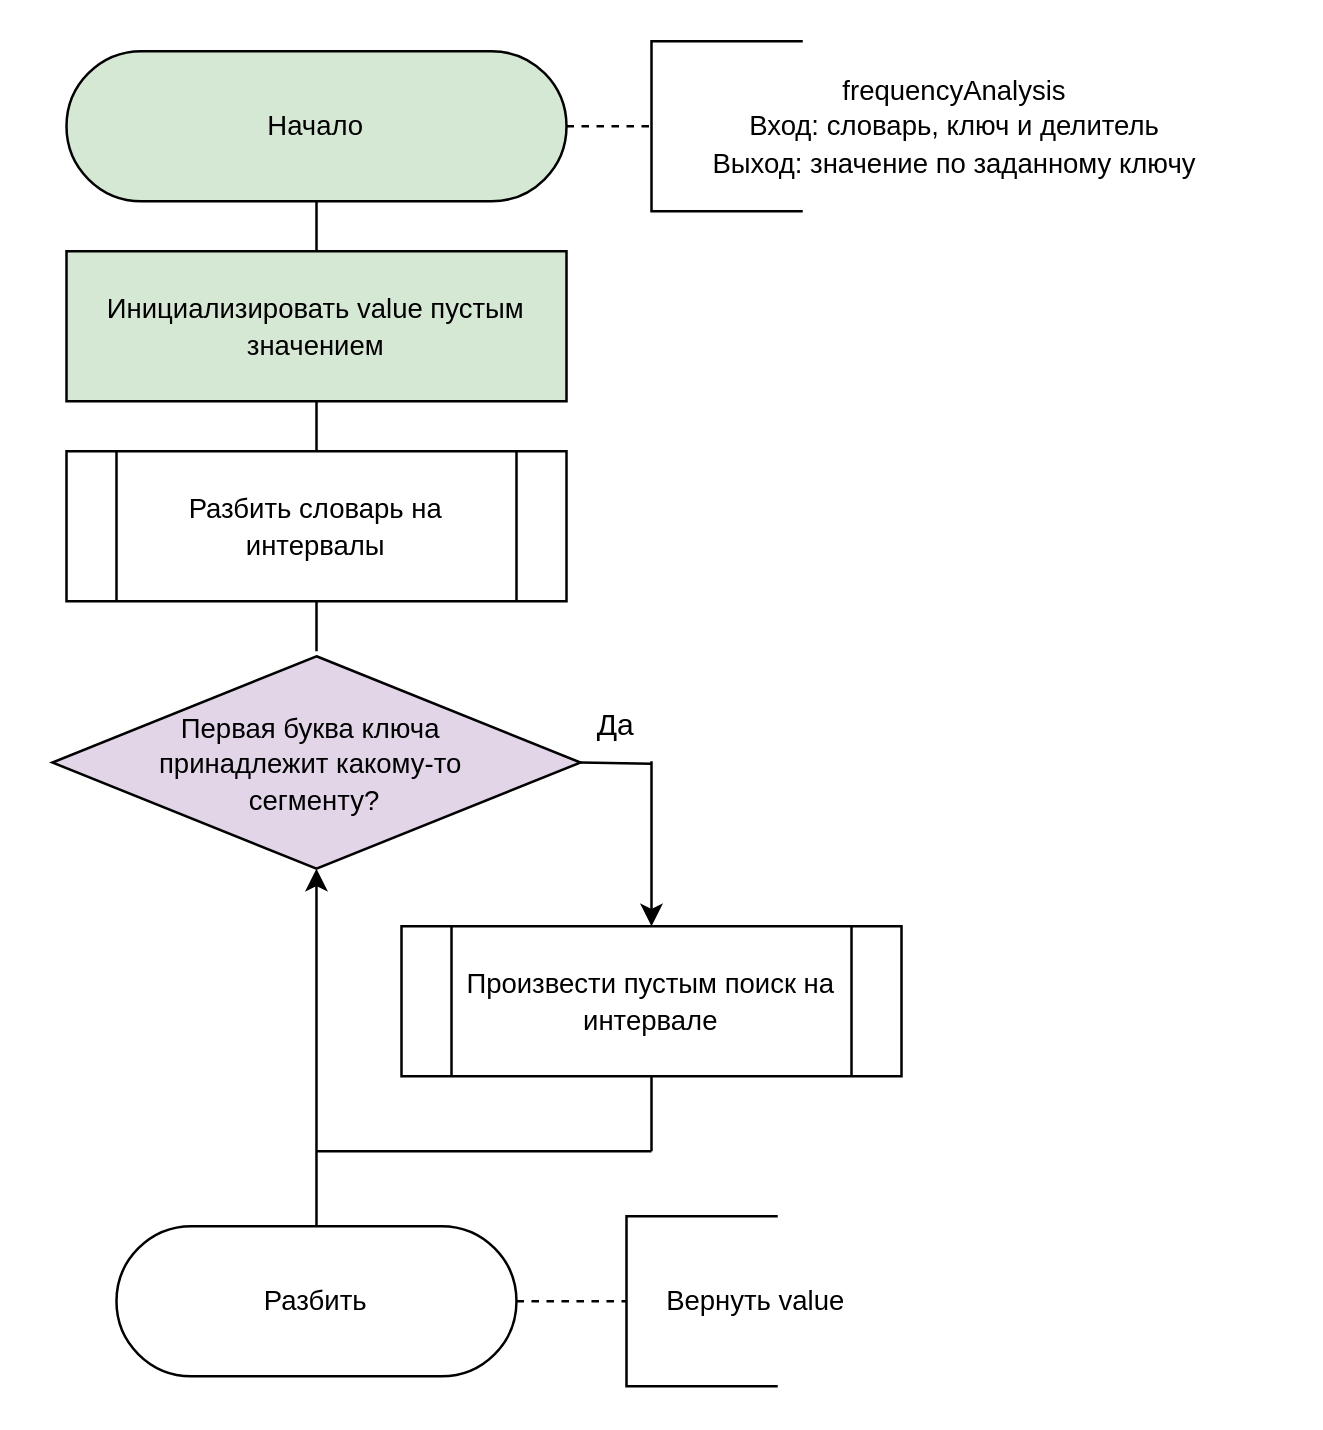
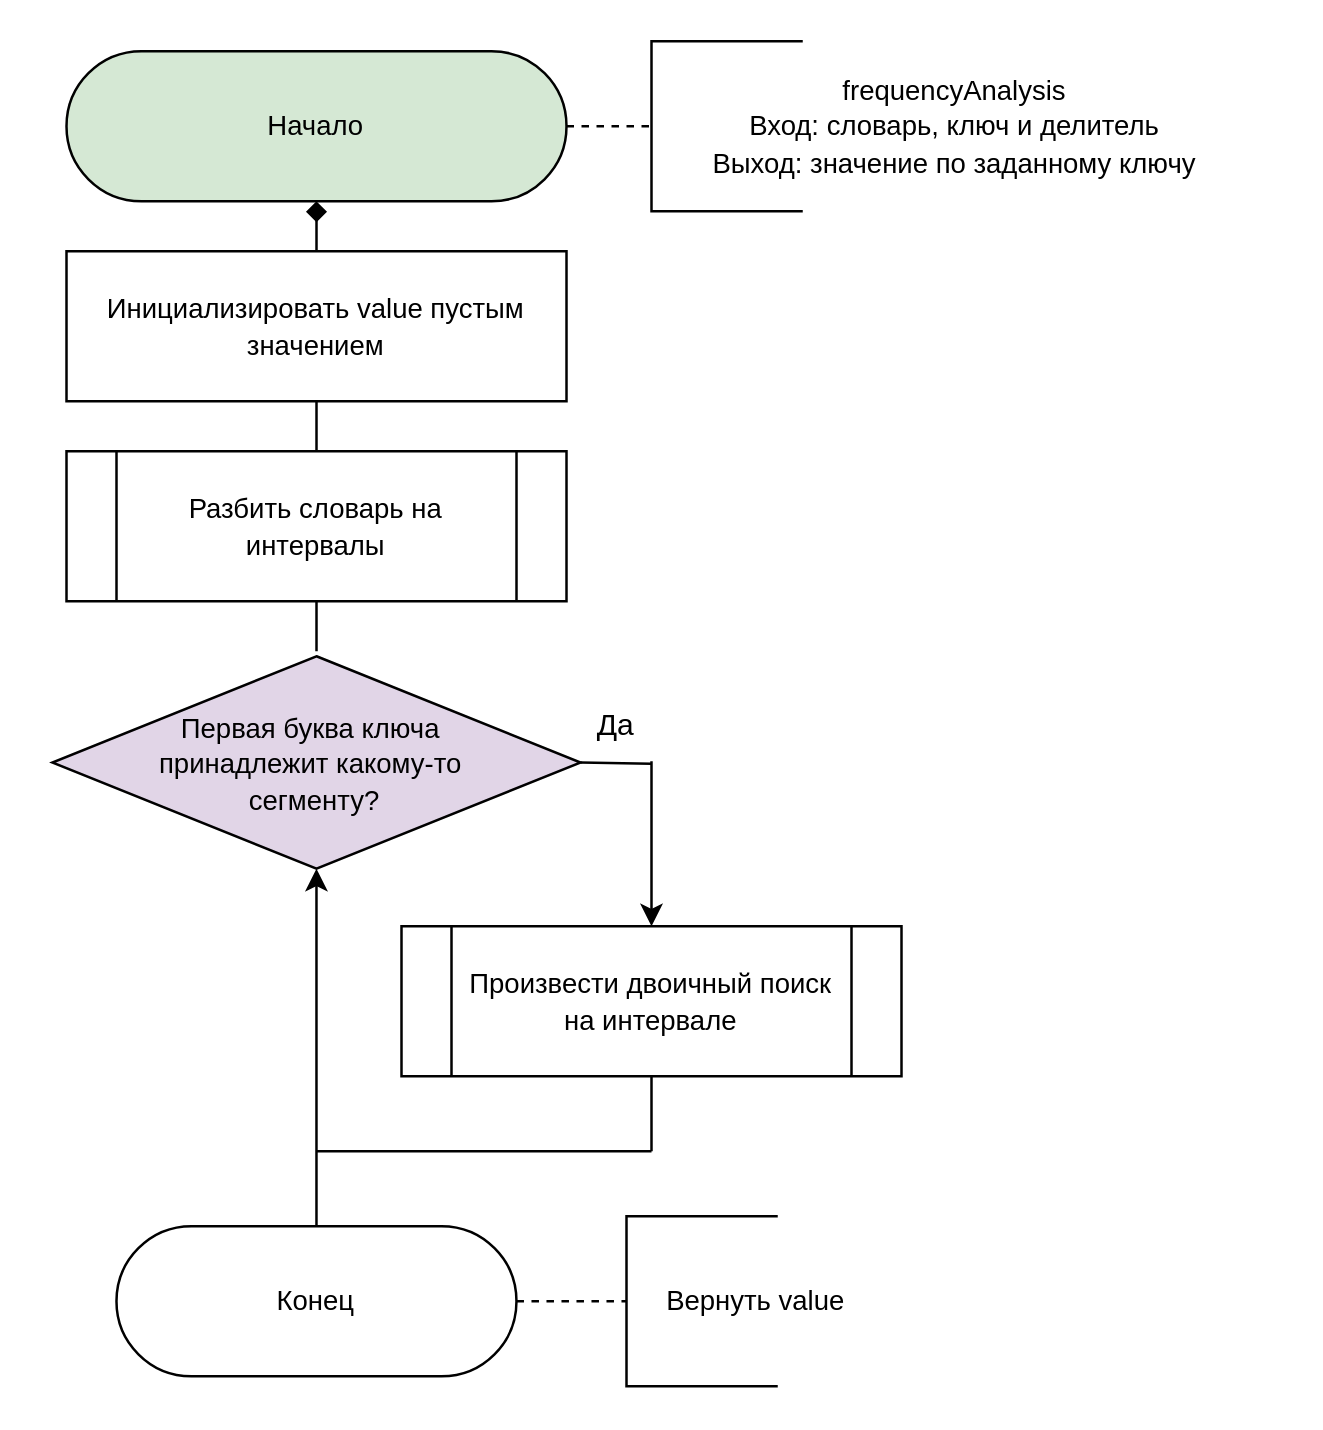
  <mxCell id="0" />
  <mxCell id="1" parent="0" />
  <mxCell id="2" value="&lt;font style=&quot;font-size: 11px&quot;&gt;Начало&lt;/font&gt;" style="rounded=1;whiteSpace=wrap;html=1;arcSize=50;fillColor=#d5e8d4;" parent="1" vertex="1"><mxGeometry x="26" y="20" width="200" height="60" as="geometry" /></mxCell>
- <mxCell id="3" value="&lt;font style=&quot;font-size: 11px&quot;&gt;Разбить&lt;/font&gt;" style="rounded=1;whiteSpace=wrap;html=1;arcSize=50;" parent="1" vertex="1"><mxGeometry x="45.99" y="490" width="160" height="60" as="geometry" /></mxCell>
- <mxCell id="4" value="&lt;font style=&quot;font-size: 11px&quot;&gt;Инициализировать value пустым значением&lt;/font&gt;" style="rounded=0;whiteSpace=wrap;html=1;fillColor=#d5e8d4;" parent="1" vertex="1"><mxGeometry x="26" y="100" width="200" height="60" as="geometry" /></mxCell>
+ <mxCell id="3" value="&lt;font style=&quot;font-size: 11px&quot;&gt;Конец&lt;/font&gt;" style="rounded=1;whiteSpace=wrap;html=1;arcSize=50;" parent="1" vertex="1"><mxGeometry x="45.99" y="490" width="160" height="60" as="geometry" /></mxCell>
+ <mxCell id="4" value="&lt;font style=&quot;font-size: 11px&quot;&gt;Инициализировать value пустым значением&lt;/font&gt;" style="rounded=0;whiteSpace=wrap;html=1;" parent="1" vertex="1"><mxGeometry x="26" y="100" width="200" height="60" as="geometry" /></mxCell>
  <mxCell id="5" value="&lt;font style=&quot;font-size: 11px&quot;&gt;frequencyAnalysis&lt;br&gt;Вход: словарь, ключ и делитель&lt;br&gt;Выход: значение по заданному ключу&lt;/font&gt;" style="text;html=1;strokeColor=none;fillColor=none;align=center;verticalAlign=middle;whiteSpace=wrap;rounded=0;" parent="1" vertex="1"><mxGeometry x="256" y="30" width="250.5" height="40" as="geometry" /></mxCell>
  <mxCell id="6" value="" style="shape=partialRectangle;whiteSpace=wrap;html=1;bottom=1;right=1;left=1;top=0;fillColor=none;routingCenterX=-0.5;rotation=90;" parent="1" vertex="1"><mxGeometry x="256" y="20" width="68" height="60" as="geometry" /></mxCell>
  <mxCell id="7" value="" style="endArrow=none;dashed=1;html=1;exitX=1;exitY=0.5;exitDx=0;exitDy=0;entryX=0.5;entryY=1;entryDx=0;entryDy=0;" parent="1" source="2" target="6" edge="1"><mxGeometry width="50" height="50" relative="1" as="geometry"><mxPoint x="186" y="79.5" as="sourcePoint" /><mxPoint x="236" y="60" as="targetPoint" /></mxGeometry></mxCell>
  <mxCell id="8" value="&lt;font style=&quot;font-size: 11px&quot;&gt;Вернуть value&lt;/font&gt;" style="text;html=1;strokeColor=none;fillColor=none;align=center;verticalAlign=middle;whiteSpace=wrap;rounded=0;" parent="1" vertex="1"><mxGeometry x="231.62" y="500" width="140" height="40" as="geometry" /></mxCell>
  <mxCell id="9" value="" style="shape=partialRectangle;whiteSpace=wrap;html=1;bottom=1;right=1;left=1;top=0;fillColor=none;routingCenterX=-0.5;rotation=90;" parent="1" vertex="1"><mxGeometry x="246" y="490" width="68" height="60" as="geometry" /></mxCell>
  <mxCell id="10" value="" style="endArrow=none;dashed=1;html=1;exitX=1;exitY=0.5;exitDx=0;exitDy=0;entryX=0.5;entryY=1;entryDx=0;entryDy=0;" parent="1" source="3" target="9" edge="1"><mxGeometry width="50" height="50" relative="1" as="geometry"><mxPoint x="206" y="510" as="sourcePoint" /><mxPoint x="236" y="510" as="targetPoint" /></mxGeometry></mxCell>
- <mxCell id="11" value="" style="endArrow=none;html=1;entryX=0.5;entryY=1;entryDx=0;entryDy=0;" parent="1" source="4" target="2" edge="1"><mxGeometry width="50" height="50" relative="1" as="geometry"><mxPoint x="276" y="290" as="sourcePoint" /><mxPoint x="326" y="240" as="targetPoint" /></mxGeometry></mxCell>
+ <mxCell id="11" value="" style="endArrow=diamond;html=1;entryX=0.5;entryY=1;entryDx=0;entryDy=0;" parent="1" source="4" target="2" edge="1"><mxGeometry width="50" height="50" relative="1" as="geometry"><mxPoint x="276" y="290" as="sourcePoint" /><mxPoint x="326" y="240" as="targetPoint" /></mxGeometry></mxCell>
  <mxCell id="12" value="" style="endArrow=none;html=1;entryX=0.5;entryY=1;entryDx=0;entryDy=0;exitX=0.5;exitY=0;exitDx=0;exitDy=0;" parent="1" target="4" edge="1"><mxGeometry width="50" height="50" relative="1" as="geometry"><mxPoint x="126" y="180" as="sourcePoint" /><mxPoint x="106" y="250" as="targetPoint" /></mxGeometry></mxCell>
  <mxCell id="13" value="" style="endArrow=none;html=1;entryX=0.5;entryY=1;entryDx=0;entryDy=0;exitX=0.5;exitY=0;exitDx=0;exitDy=0;" parent="1" edge="1"><mxGeometry width="50" height="50" relative="1" as="geometry"><mxPoint x="126" y="260" as="sourcePoint" /><mxPoint x="126" y="240" as="targetPoint" /></mxGeometry></mxCell>
  <mxCell id="14" value="&lt;font style=&quot;font-size: 11px&quot;&gt;Разбить словарь на интервалы&lt;/font&gt;" style="shape=process;whiteSpace=wrap;html=1;backgroundOutline=1;" parent="1" vertex="1"><mxGeometry x="26" y="180" width="200" height="60" as="geometry" /></mxCell>
  <mxCell id="15" value="&lt;div&gt;&lt;span style=&quot;font-size: 11px&quot;&gt;Первая буква ключа&amp;nbsp;&lt;/span&gt;&lt;/div&gt;&lt;div&gt;&lt;span style=&quot;font-size: 11px&quot;&gt;принадлежит какому-то&lt;/span&gt;&lt;span style=&quot;font-size: 11px&quot;&gt;&amp;nbsp;&lt;/span&gt;&lt;/div&gt;&lt;div&gt;&lt;span style=&quot;font-size: 11px&quot;&gt;сегменту?&lt;/span&gt;&lt;/div&gt;" style="rhombus;whiteSpace=wrap;html=1;fillColor=#e1d5e7;" parent="1" vertex="1"><mxGeometry x="20.37" y="262" width="211.25" height="85" as="geometry" /></mxCell>
- <mxCell id="16" value="&lt;font style=&quot;font-size: 11px&quot;&gt;Произвести пустым поиск на интервале&lt;/font&gt;" style="shape=process;whiteSpace=wrap;html=1;backgroundOutline=1;" parent="1" vertex="1"><mxGeometry x="160" y="370" width="200" height="60" as="geometry" /></mxCell>
+ <mxCell id="16" value="&lt;font style=&quot;font-size: 11px&quot;&gt;Произвести двоичный поиск на интервале&lt;/font&gt;" style="shape=process;whiteSpace=wrap;html=1;backgroundOutline=1;" parent="1" vertex="1"><mxGeometry x="160" y="370" width="200" height="60" as="geometry" /></mxCell>
  <mxCell id="17" value="" style="endArrow=none;html=1;entryX=1;entryY=0.5;entryDx=0;entryDy=0;" parent="1" target="15" edge="1"><mxGeometry width="50" height="50" relative="1" as="geometry"><mxPoint x="260" y="305" as="sourcePoint" /><mxPoint x="106" y="300" as="targetPoint" /></mxGeometry></mxCell>
  <mxCell id="18" value="" style="endArrow=classic;html=1;entryX=0.5;entryY=0;entryDx=0;entryDy=0;" parent="1" target="16" edge="1"><mxGeometry width="50" height="50" relative="1" as="geometry"><mxPoint x="260" y="304" as="sourcePoint" /><mxPoint x="256" y="360" as="targetPoint" /></mxGeometry></mxCell>
  <mxCell id="19" value="" style="endArrow=classic;html=1;entryX=0.5;entryY=1;entryDx=0;entryDy=0;exitX=0.5;exitY=0;exitDx=0;exitDy=0;" parent="1" source="3" target="15" edge="1"><mxGeometry width="50" height="50" relative="1" as="geometry"><mxPoint x="-44" y="370" as="sourcePoint" /><mxPoint x="6" y="320" as="targetPoint" /></mxGeometry></mxCell>
  <mxCell id="20" value="" style="endArrow=none;html=1;entryX=0.5;entryY=1;entryDx=0;entryDy=0;" parent="1" target="16" edge="1"><mxGeometry width="50" height="50" relative="1" as="geometry"><mxPoint x="260" y="460" as="sourcePoint" /><mxPoint x="6" y="320" as="targetPoint" /></mxGeometry></mxCell>
  <mxCell id="21" value="" style="endArrow=none;html=1;" parent="1" edge="1"><mxGeometry width="50" height="50" relative="1" as="geometry"><mxPoint x="126" y="460" as="sourcePoint" /><mxPoint x="260" y="460" as="targetPoint" /></mxGeometry></mxCell>
  <mxCell id="22" value="Да" style="text;html=1;strokeColor=none;fillColor=none;align=center;verticalAlign=middle;whiteSpace=wrap;rounded=0;" parent="1" vertex="1"><mxGeometry x="226" y="280" width="40" height="20" as="geometry" /></mxCell>
